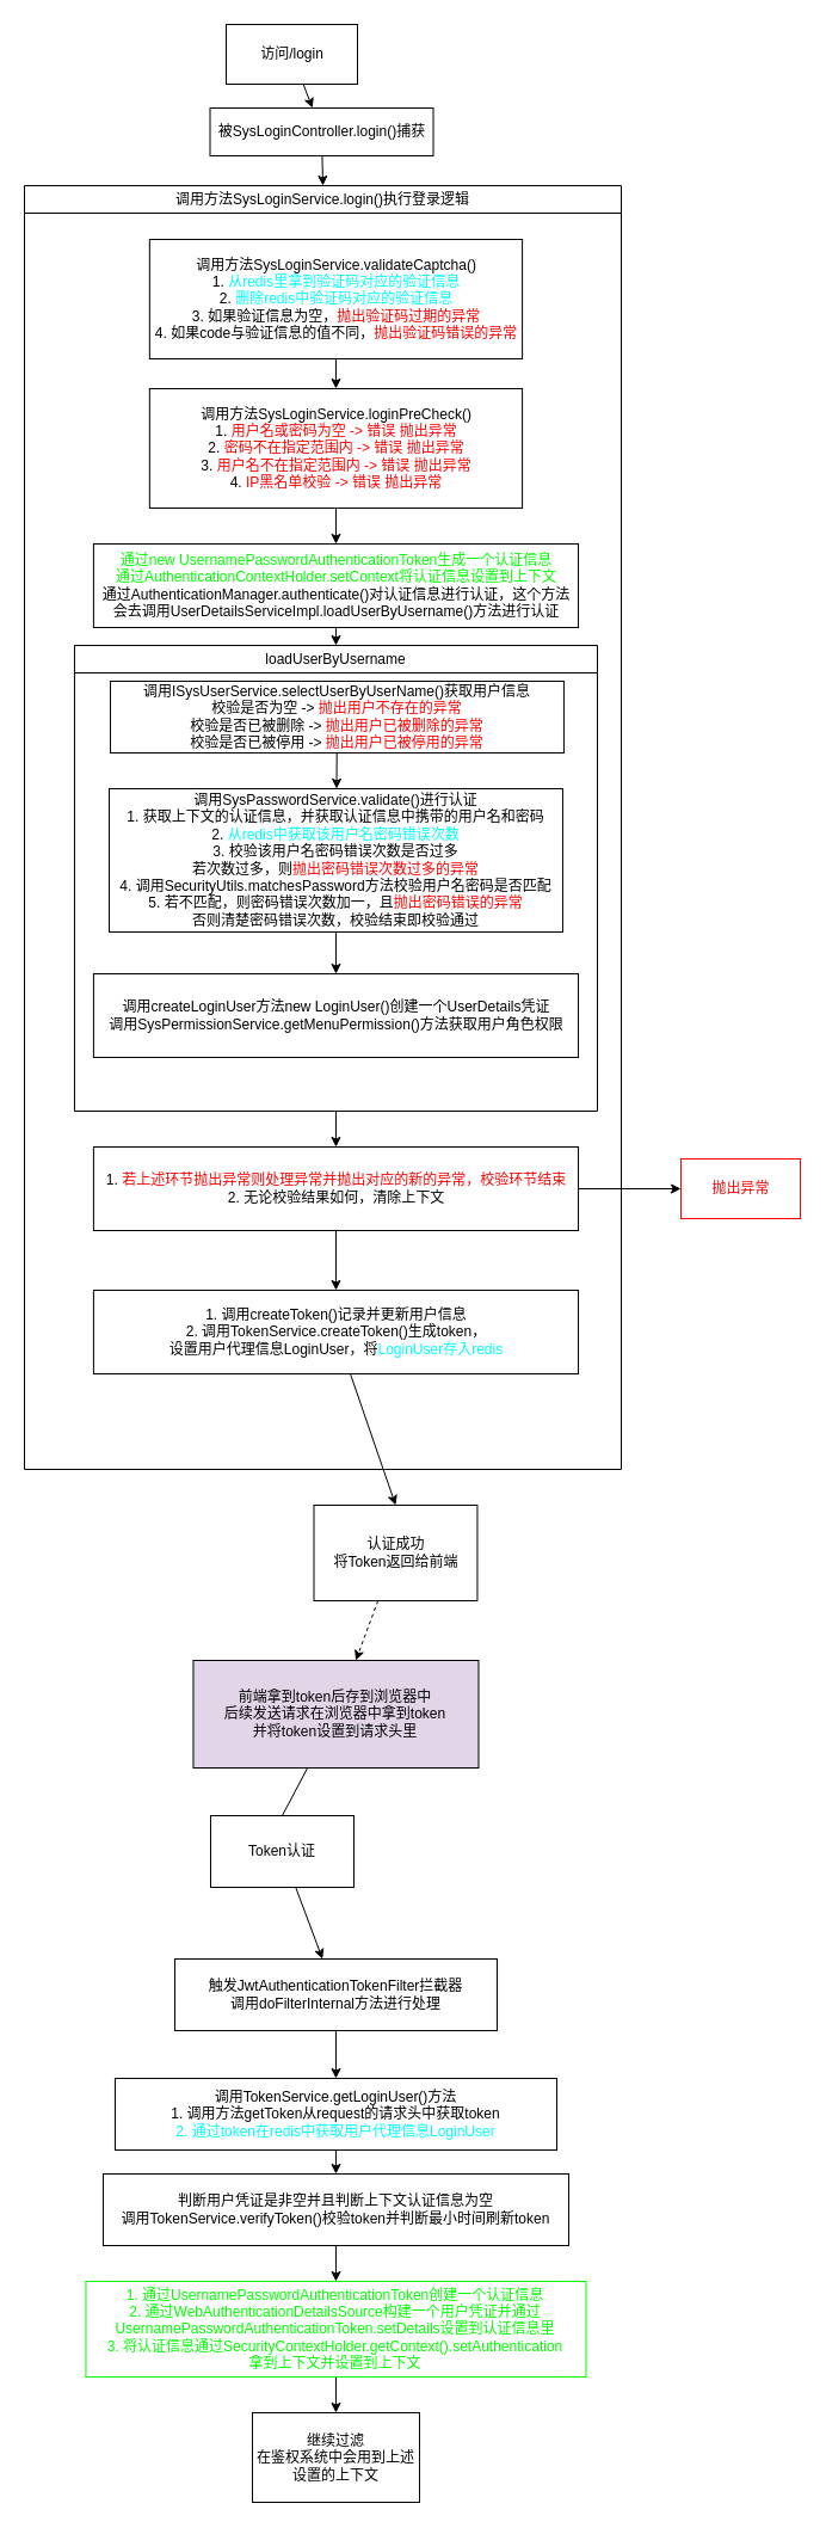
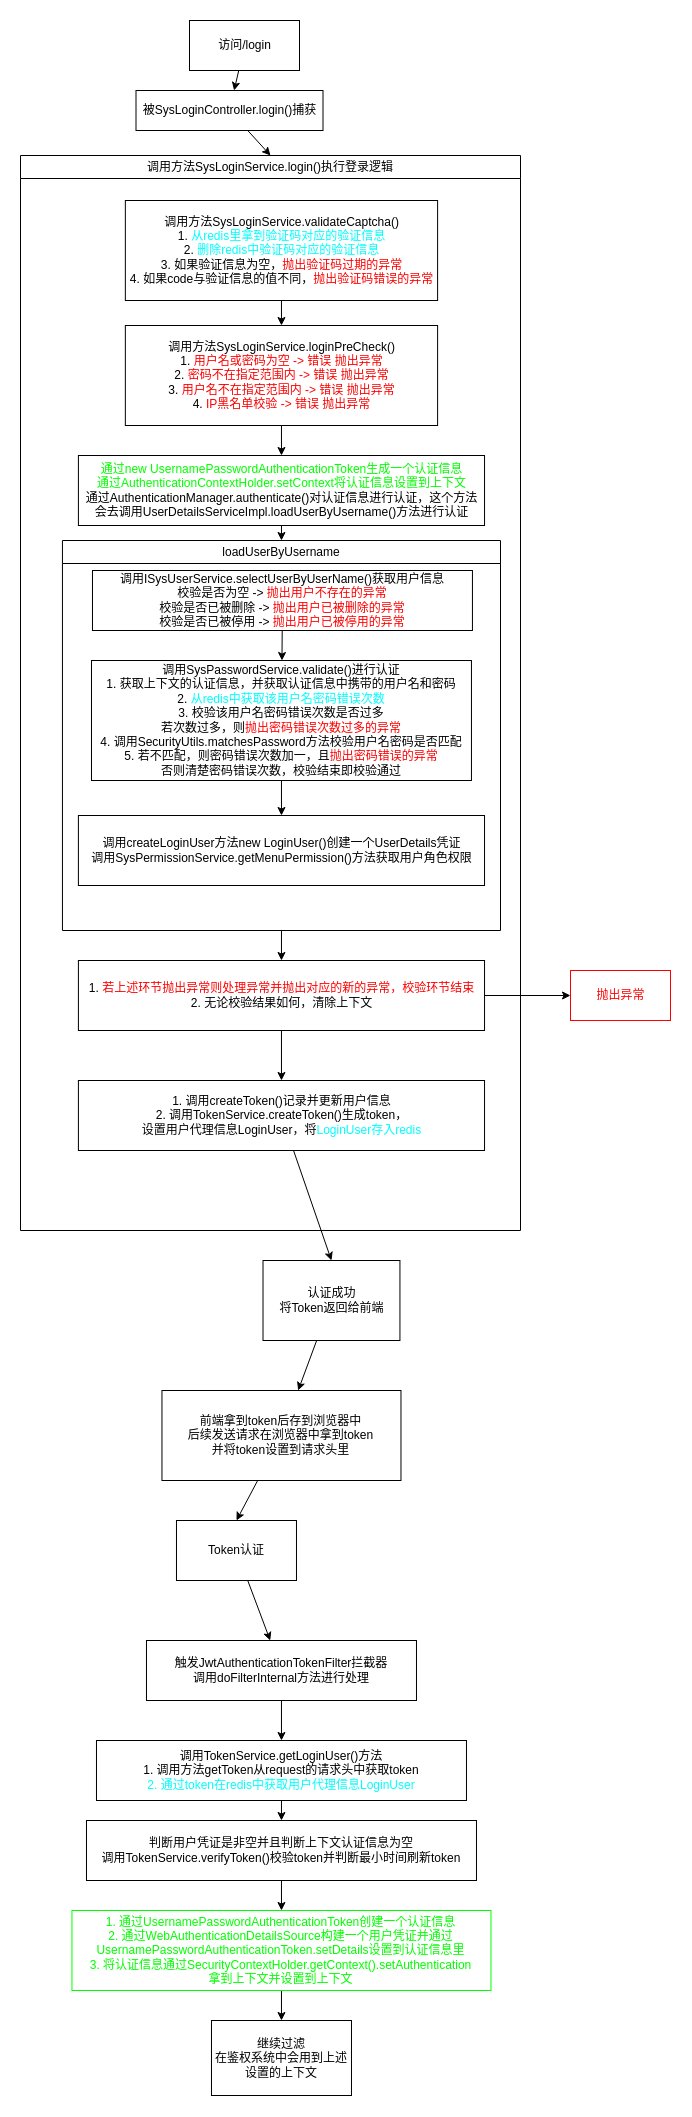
  <mxCell id="0" />
  <mxCell id="1" parent="0" />
  <mxCell id="2" value="" style="edgeStyle=none;html=1;" parent="1" source="3" target="5" edge="1"><mxGeometry relative="1" as="geometry" /></mxCell>
  <mxCell id="3" value="访问/login" style="html=1;" parent="1" vertex="1"><mxGeometry x="189" y="20" width="110" height="50" as="geometry" /></mxCell>
  <mxCell id="4" value="" style="edgeStyle=none;html=1;entryX=0.5;entryY=0;entryDx=0;entryDy=0;" parent="1" source="5" target="6" edge="1"><mxGeometry relative="1" as="geometry"><mxPoint x="269" y="200" as="targetPoint" /></mxGeometry></mxCell>
- <mxCell id="5" value="被SysLoginController.login()捕获" style="html=1;" parent="1" vertex="1"><mxGeometry x="175.5" y="90" width="187" height="40" as="geometry" /></mxCell>
+ <mxCell id="5" value="被SysLoginController.login()捕获" style="html=1;" parent="1" vertex="1"><mxGeometry x="135.5" y="90" width="187" height="40" as="geometry" /></mxCell>
  <mxCell id="6" value="&lt;span style=&quot;font-weight: 400;&quot;&gt;调用方法SysLoginService.login()执行登录逻辑&lt;/span&gt;" style="swimlane;whiteSpace=wrap;html=1;" parent="1" vertex="1"><mxGeometry x="20" y="155" width="500" height="1075" as="geometry"><mxRectangle x="109" y="195" width="290" height="30" as="alternateBounds" /></mxGeometry></mxCell>
  <mxCell id="7" value="" style="edgeStyle=none;html=1;" parent="6" source="8" target="10" edge="1"><mxGeometry relative="1" as="geometry" /></mxCell>
  <mxCell id="8" value="调用方法SysLoginService.validateCaptcha()&lt;br&gt;1. &lt;font color=&quot;#00ffff&quot;&gt;从redis里拿到验证码对应的验证信息&lt;/font&gt;&lt;br&gt;2. &lt;font color=&quot;#00ffff&quot;&gt;删除redis中验证码对应的验证信息&lt;/font&gt;&lt;br&gt;3. 如果验证信息为空，&lt;font color=&quot;#ff0000&quot;&gt;抛出验证码过期的异常&lt;/font&gt;&lt;br&gt;4. 如果code与验证信息的值不同，&lt;font color=&quot;#ff0000&quot;&gt;抛出验证码错误的异常&lt;/font&gt;" style="html=1;" parent="6" vertex="1"><mxGeometry x="104.85" y="45" width="312.25" height="100" as="geometry" /></mxCell>
  <mxCell id="9" value="" style="edgeStyle=none;html=1;" parent="6" source="10" target="12" edge="1"><mxGeometry relative="1" as="geometry" /></mxCell>
  <mxCell id="10" value="调用方法SysLoginService.loginPreCheck()&lt;br&gt;1. &lt;font color=&quot;#ff0000&quot;&gt;用户名或密码为空 -&amp;gt; 错误 抛出异常&lt;/font&gt;&lt;br&gt;2. &lt;font color=&quot;#ff0000&quot;&gt;密码不在指定范围内 -&amp;gt; 错误 抛出异常&lt;/font&gt;&lt;br&gt;3. &lt;font color=&quot;#ff0000&quot;&gt;用户名不在指定范围内 -&amp;gt; 错误 抛出异常&lt;/font&gt;&lt;br&gt;4. &lt;font color=&quot;#ff0000&quot;&gt;IP黑名单校验 -&amp;gt; 错误 抛出异常&lt;/font&gt;" style="html=1;" parent="6" vertex="1"><mxGeometry x="104.85" y="170" width="312.25" height="100" as="geometry" /></mxCell>
  <mxCell id="11" style="edgeStyle=none;html=1;entryX=0.5;entryY=0;entryDx=0;entryDy=0;" parent="6" source="12" target="14" edge="1"><mxGeometry relative="1" as="geometry" /></mxCell>
  <mxCell id="12" value="&lt;font color=&quot;#00ff00&quot;&gt;通过new UsernamePasswordAuthenticationToken生成一个认证信息&lt;br&gt;通过AuthenticationContextHolder.setContext将认证信息设置到上下文&lt;/font&gt;&lt;br&gt;通过AuthenticationManager.authenticate()对认证信息进行认证，这个方法&lt;br&gt;会去调用UserDetailsServiceImpl.loadUserByUsername()方法进行认证" style="html=1;" parent="6" vertex="1"><mxGeometry x="57.91" y="300" width="406.13" height="70" as="geometry" /></mxCell>
  <mxCell id="13" value="" style="edgeStyle=none;html=1;entryX=0.5;entryY=0;entryDx=0;entryDy=0;exitX=0.5;exitY=1;exitDx=0;exitDy=0;" parent="6" source="14" target="21" edge="1"><mxGeometry relative="1" as="geometry"><mxPoint x="261" y="785" as="sourcePoint" /><mxPoint x="245.01" y="805" as="targetPoint" /></mxGeometry></mxCell>
  <mxCell id="14" value="&lt;span style=&quot;font-weight: 400;&quot;&gt;loadUserByUsername&lt;/span&gt;" style="swimlane;whiteSpace=wrap;html=1;" parent="6" vertex="1"><mxGeometry x="41.94" y="385" width="438.06" height="390" as="geometry"><mxRectangle x="25.98" y="380" width="160" height="30" as="alternateBounds" /></mxGeometry></mxCell>
  <mxCell id="15" value="" style="edgeStyle=none;html=1;" parent="14" source="16" target="17" edge="1"><mxGeometry relative="1" as="geometry" /></mxCell>
  <mxCell id="16" value="调用ISysUserService.selectUserByUserName()获取用户信息&lt;br&gt;校验是否为空 -&amp;gt; &lt;font color=&quot;#ff0000&quot;&gt;抛出用户不存在的异常&lt;/font&gt;&lt;br&gt;校验是否已被删除 -&amp;gt; &lt;font color=&quot;#ff0000&quot;&gt;抛出用户已被删除的异常&lt;/font&gt;&lt;br&gt;校验是否已被停用 -&amp;gt; &lt;font color=&quot;#ff0000&quot;&gt;抛出用户已被停用的异常&lt;/font&gt;" style="whiteSpace=wrap;html=1;" parent="14" vertex="1"><mxGeometry x="30.04" y="30" width="379.96" height="60" as="geometry" /></mxCell>
  <mxCell id="17" value="调用SysPasswordService.validate()进行认证&lt;br&gt;1. 获取上下文的认证信息，并获取认证信息中携带的用户名和密码&lt;br&gt;2. &lt;font color=&quot;#00ffff&quot;&gt;从redis中获取该用户名密码错误次数&lt;/font&gt;&lt;br&gt;3. 校验该用户名密码错误次数是否过多&lt;br&gt;若次数过多，则&lt;font color=&quot;#ff0000&quot;&gt;抛出密码错误次数过多的异常&lt;/font&gt;&lt;br&gt;4. 调用SecurityUtils.matchesPassword方法校验用户名密码是否匹配&lt;br&gt;5. 若不匹配，则密码错误次数加一，且&lt;font color=&quot;#ff0000&quot;&gt;抛出密码错误的异常&lt;/font&gt;&lt;br&gt;否则清楚密码错误次数，校验结束即校验通过" style="whiteSpace=wrap;html=1;" parent="14" vertex="1"><mxGeometry x="29.05" y="120" width="379.96" height="120" as="geometry" /></mxCell>
  <mxCell id="18" value="调用createLoginUser方法new&amp;nbsp;LoginUser()创建一个UserDetails凭证&lt;br&gt;调用SysPermissionService.getMenuPermission()方法获取用户角色权限" style="html=1;" parent="14" vertex="1"><mxGeometry x="15.96" y="275" width="406.13" height="70" as="geometry" /></mxCell>
  <mxCell id="19" style="edgeStyle=none;html=1;entryX=0.5;entryY=0;entryDx=0;entryDy=0;" parent="14" source="17" target="18" edge="1"><mxGeometry relative="1" as="geometry" /></mxCell>
  <mxCell id="20" value="" style="edgeStyle=none;html=1;" parent="6" source="21" target="22" edge="1"><mxGeometry relative="1" as="geometry" /></mxCell>
  <mxCell id="21" value="1. &lt;font color=&quot;#ff0000&quot;&gt;若上述环节抛出异常则处理异常并抛出对应的新的异常，校验环节结束&lt;/font&gt;&lt;br&gt;2. 无论校验结果如何，清除上下文" style="html=1;" parent="6" vertex="1"><mxGeometry x="57.91" y="805" width="406.13" height="70" as="geometry" /></mxCell>
  <mxCell id="22" value="1. 调用createToken()记录并更新用户信息&lt;br&gt;2. 调用TokenService.createToken()生成token，&lt;br&gt;设置用户代理信息LoginUser，将&lt;font color=&quot;#00ffff&quot;&gt;LoginUser存入redis&lt;/font&gt;" style="html=1;" parent="6" vertex="1"><mxGeometry x="57.91" y="925" width="406.13" height="70" as="geometry" /></mxCell>
  <mxCell id="23" style="edgeStyle=none;html=1;entryX=0;entryY=0.5;entryDx=0;entryDy=0;" parent="1" source="21" target="24" edge="1"><mxGeometry relative="1" as="geometry"><mxPoint x="570" y="1015" as="targetPoint" /></mxGeometry></mxCell>
  <mxCell id="24" value="抛出异常" style="html=1;fontColor=#FF0000;labelBorderColor=none;strokeColor=#FF0000;" parent="1" vertex="1"><mxGeometry x="570" y="970" width="100" height="50" as="geometry" /></mxCell>
  <mxCell id="25" style="edgeStyle=none;html=1;entryX=0.5;entryY=0;entryDx=0;entryDy=0;" parent="1" source="22" target="27" edge="1"><mxGeometry relative="1" as="geometry"><mxPoint x="243.065" y="1290" as="targetPoint" /></mxGeometry></mxCell>
- <mxCell id="26" value="" style="edgeStyle=none;html=1;fontColor=#00FFFF;dashed=1;" parent="1" source="27" target="40" edge="1"><mxGeometry relative="1" as="geometry" /></mxCell>
+ <mxCell id="26" value="" style="edgeStyle=none;html=1;fontColor=#00FFFF;" parent="1" source="27" target="40" edge="1"><mxGeometry relative="1" as="geometry" /></mxCell>
  <mxCell id="27" value="认证成功&lt;br&gt;将Token返回给前端" style="html=1;" parent="1" vertex="1"><mxGeometry x="262.51" y="1260" width="136.93" height="80" as="geometry" /></mxCell>
  <mxCell id="28" value="" style="edgeStyle=none;html=1;" parent="1" source="29" target="31" edge="1"><mxGeometry relative="1" as="geometry" /></mxCell>
  <mxCell id="29" value="Token认证" style="whiteSpace=wrap;html=1;" parent="1" vertex="1"><mxGeometry x="175.98" y="1520" width="120" height="60" as="geometry" /></mxCell>
  <mxCell id="30" value="" style="edgeStyle=none;html=1;" parent="1" source="31" target="33" edge="1"><mxGeometry relative="1" as="geometry" /></mxCell>
  <mxCell id="31" value="触发JwtAuthenticationTokenFilter拦截器&lt;br&gt;调用doFilterInternal方法进行处理" style="whiteSpace=wrap;html=1;" parent="1" vertex="1"><mxGeometry x="145.98" y="1640" width="270" height="60" as="geometry" /></mxCell>
  <mxCell id="32" value="" style="edgeStyle=none;html=1;" parent="1" source="33" target="35" edge="1"><mxGeometry relative="1" as="geometry" /></mxCell>
  <mxCell id="33" value="调用TokenService.getLoginUser()方法&lt;br&gt;1. 调用方法getToken从request的请求头中获取token&lt;br&gt;&lt;font color=&quot;#00ffff&quot;&gt;2. 通过token在redis中获取用户代理信息LoginUser&lt;/font&gt;" style="whiteSpace=wrap;html=1;" parent="1" vertex="1"><mxGeometry x="95.98" y="1740" width="370" height="60" as="geometry" /></mxCell>
  <mxCell id="34" value="" style="edgeStyle=none;html=1;" parent="1" source="35" target="37" edge="1"><mxGeometry relative="1" as="geometry" /></mxCell>
  <mxCell id="35" value="判断用户凭证是非空并且判断上下文认证信息为空&lt;br&gt;调用TokenService.verifyToken()校验token并判断最小时间刷新token" style="whiteSpace=wrap;html=1;" parent="1" vertex="1"><mxGeometry x="85.98" y="1820" width="390" height="60" as="geometry" /></mxCell>
  <mxCell id="36" value="" style="edgeStyle=none;html=1;" parent="1" source="37" target="38" edge="1"><mxGeometry relative="1" as="geometry" /></mxCell>
  <mxCell id="37" value="&lt;font color=&quot;#00ff00&quot;&gt;1. 通过UsernamePasswordAuthenticationToken创建一个认证信息&lt;br&gt;2. 通过WebAuthenticationDetailsSource构建一个用户凭证并通过UsernamePasswordAuthenticationToken.setDetails设置到认证信息里&lt;br&gt;3. 将认证信息通过SecurityContextHolder.getContext().setAuthentication&lt;br&gt;拿到上下文并设置到上下文&lt;/font&gt;" style="whiteSpace=wrap;html=1;strokeColor=#00FF00;" parent="1" vertex="1"><mxGeometry x="71.46" y="1910" width="419.02" height="80" as="geometry" /></mxCell>
  <mxCell id="38" value="继续过滤&lt;br&gt;在鉴权系统中会用到上述设置的上下文" style="whiteSpace=wrap;html=1;" parent="1" vertex="1"><mxGeometry x="210.98" y="2020" width="140" height="75" as="geometry" /></mxCell>
- <mxCell id="39" style="edgeStyle=none;html=1;entryX=0.5;entryY=0;entryDx=0;entryDy=0;fontColor=#00FFFF;endArrow=none;" parent="1" source="40" target="29" edge="1"><mxGeometry relative="1" as="geometry" /></mxCell>
- <mxCell id="40" value="前端拿到token后存到浏览器中&lt;br&gt;后续发送请求在浏览器中拿到token&lt;br&gt;并将token设置到请求头里" style="whiteSpace=wrap;html=1;fillColor=#e1d5e7;" parent="1" vertex="1"><mxGeometry x="161.46" y="1390" width="239.02" height="90" as="geometry" /></mxCell>
+ <mxCell id="39" style="edgeStyle=none;html=1;entryX=0.5;entryY=0;entryDx=0;entryDy=0;fontColor=#00FFFF;" parent="1" source="40" target="29" edge="1"><mxGeometry relative="1" as="geometry" /></mxCell>
+ <mxCell id="40" value="前端拿到token后存到浏览器中&lt;br&gt;后续发送请求在浏览器中拿到token&lt;br&gt;并将token设置到请求头里" style="whiteSpace=wrap;html=1;" parent="1" vertex="1"><mxGeometry x="161.46" y="1390" width="239.02" height="90" as="geometry" /></mxCell>
